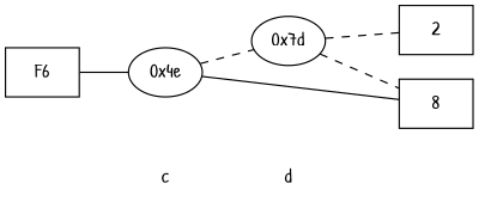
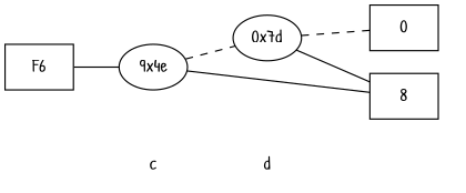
  digraph {
    fontname="Patrick Hand"
    rankdir=LR
    node [fontname="Patrick Hand" shape=plaintext]
    edge [dir=none fontname="Patrick Hand"]
    "CONST NODES" [style=invis]
    " c "
    " d "
    n4 [label=F6 shape=box]
-   "0x4e" [shape=""]
+   "0x4e" [label="9x4e" shape=""]
    n6 [label="0x7d" shape=""]
-   n7 [label=2 shape=box]
+   n7 [label=0 shape=box]
    n8 [label=8 shape=box]
    subgraph sub_1 {
      "CONST NODES"
      " c "
      " d "
    }
    subgraph sub_2 {
      rank=same
      n4
    }
    subgraph sub_3 {
      rank=same
      " c "
      "0x4e"
    }
    subgraph sub_4 {
      rank=same
      " d "
      n6
    }
    subgraph sub_5 {
      rank=same
      "CONST NODES"
      subgraph sub_6 {
        rank=same
        n7
        n8
      }
    }
    " c " -> " d " [style=invis]
    " d " -> "CONST NODES" [style=invis]
    n4 -> "0x4e" [style=solid]
    "0x4e" -> n6 [style=dashed]
    "0x4e" -> n8
    n6 -> n7 [style=dashed]
-   n6 -> n8 [style=dashed]
+   n6 -> n8
  }
